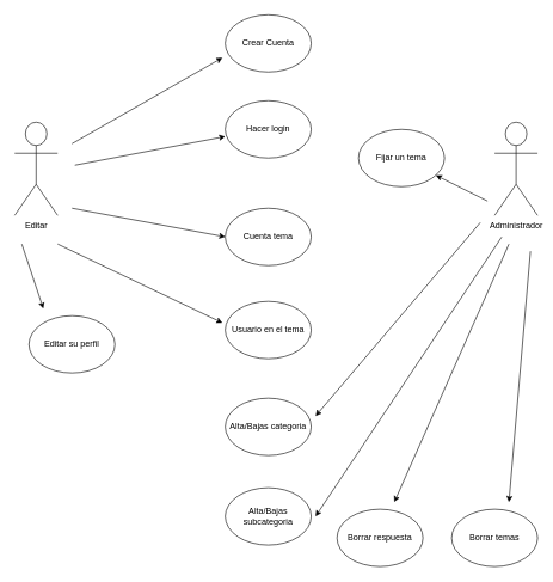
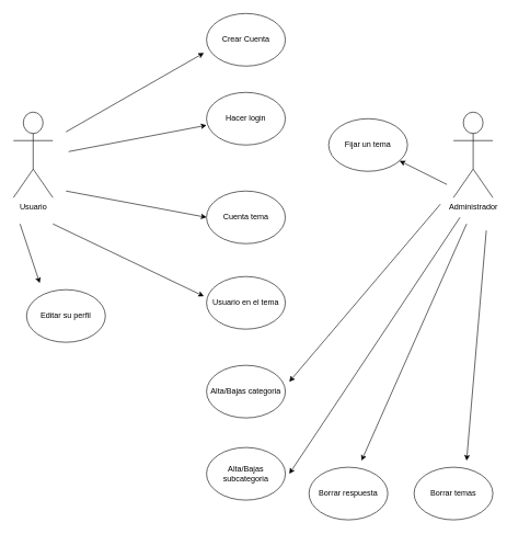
  <mxCell id="0" />
  <mxCell id="1" parent="0" />
- <mxCell id="2" value="Editar" style="shape=umlActor;verticalLabelPosition=bottom;verticalAlign=top;html=1;outlineConnect=0;" vertex="1" parent="1"><mxGeometry x="20" y="170" width="60" height="130" as="geometry" /></mxCell>
+ <mxCell id="2" value="Usuario" style="shape=umlActor;verticalLabelPosition=bottom;verticalAlign=top;html=1;outlineConnect=0;" vertex="1" parent="1"><mxGeometry x="20" y="170" width="60" height="130" as="geometry" /></mxCell>
  <mxCell id="3" value="Crear Cuenta" style="ellipse;whiteSpace=wrap;html=1;" vertex="1" parent="1"><mxGeometry x="314" y="20" width="120" height="80" as="geometry" /></mxCell>
  <mxCell id="4" value="Hacer login" style="ellipse;whiteSpace=wrap;html=1;" vertex="1" parent="1"><mxGeometry x="314" y="140" width="120" height="80" as="geometry" /></mxCell>
  <mxCell id="5" value="Cuenta tema" style="ellipse;whiteSpace=wrap;html=1;" vertex="1" parent="1"><mxGeometry x="314" y="290" width="120" height="80" as="geometry" /></mxCell>
  <mxCell id="6" value="Usuario en el tema" style="ellipse;whiteSpace=wrap;html=1;" vertex="1" parent="1"><mxGeometry x="314" y="420" width="120" height="80" as="geometry" /></mxCell>
  <mxCell id="7" value="Editar su perfil" style="ellipse;whiteSpace=wrap;html=1;" vertex="1" parent="1"><mxGeometry x="40" y="440" width="120" height="80" as="geometry" /></mxCell>
  <mxCell id="8" value="" style="endArrow=classic;html=1;rounded=0;" edge="1" parent="1"><mxGeometry width="50" height="50" relative="1" as="geometry"><mxPoint x="100" y="200" as="sourcePoint" /><mxPoint x="310" y="80" as="targetPoint" /></mxGeometry></mxCell>
  <mxCell id="9" value="" style="endArrow=classic;html=1;rounded=0;" edge="1" parent="1"><mxGeometry width="50" height="50" relative="1" as="geometry"><mxPoint x="104" y="230" as="sourcePoint" /><mxPoint x="314" y="190" as="targetPoint" /></mxGeometry></mxCell>
  <mxCell id="10" value="" style="endArrow=classic;html=1;rounded=0;" edge="1" parent="1"><mxGeometry width="50" height="50" relative="1" as="geometry"><mxPoint x="100" y="290" as="sourcePoint" /><mxPoint x="314" y="330" as="targetPoint" /></mxGeometry></mxCell>
  <mxCell id="11" value="" style="endArrow=classic;html=1;rounded=0;" edge="1" parent="1"><mxGeometry width="50" height="50" relative="1" as="geometry"><mxPoint x="80" y="340" as="sourcePoint" /><mxPoint x="310" y="450" as="targetPoint" /></mxGeometry></mxCell>
  <mxCell id="12" value="" style="endArrow=classic;html=1;rounded=0;" edge="1" parent="1"><mxGeometry width="50" height="50" relative="1" as="geometry"><mxPoint x="30" y="340" as="sourcePoint" /><mxPoint x="60" y="430" as="targetPoint" /></mxGeometry></mxCell>
  <mxCell id="13" value="Administrador" style="shape=umlActor;verticalLabelPosition=bottom;verticalAlign=top;html=1;outlineConnect=0;" vertex="1" parent="1"><mxGeometry x="690" y="170" width="60" height="130" as="geometry" /></mxCell>
  <mxCell id="14" value="Alta/Bajas categoria" style="ellipse;whiteSpace=wrap;html=1;" vertex="1" parent="1"><mxGeometry x="314" y="555" width="120" height="80" as="geometry" /></mxCell>
  <mxCell id="15" value="Alta/Bajas subcategoria" style="ellipse;whiteSpace=wrap;html=1;" vertex="1" parent="1"><mxGeometry x="314" y="680" width="120" height="80" as="geometry" /></mxCell>
  <mxCell id="16" value="" style="endArrow=classic;html=1;rounded=0;" edge="1" parent="1"><mxGeometry width="50" height="50" relative="1" as="geometry"><mxPoint x="670" y="310" as="sourcePoint" /><mxPoint x="440" y="580" as="targetPoint" /></mxGeometry></mxCell>
  <mxCell id="17" value="" style="endArrow=classic;html=1;rounded=0;" edge="1" parent="1"><mxGeometry width="50" height="50" relative="1" as="geometry"><mxPoint x="700" y="330" as="sourcePoint" /><mxPoint x="440" y="720" as="targetPoint" /></mxGeometry></mxCell>
  <mxCell id="18" value="Fijar un tema" style="ellipse;whiteSpace=wrap;html=1;" vertex="1" parent="1"><mxGeometry x="500" y="180" width="120" height="80" as="geometry" /></mxCell>
  <mxCell id="19" value="" style="endArrow=classic;html=1;rounded=0;" edge="1" parent="1" target="18"><mxGeometry width="50" height="50" relative="1" as="geometry"><mxPoint x="680" y="280" as="sourcePoint" /><mxPoint x="600" y="260" as="targetPoint" /></mxGeometry></mxCell>
  <mxCell id="20" value="Borrar respuesta" style="ellipse;whiteSpace=wrap;html=1;" vertex="1" parent="1"><mxGeometry x="470" y="710" width="120" height="80" as="geometry" /></mxCell>
  <mxCell id="21" value="Borrar temas" style="ellipse;whiteSpace=wrap;html=1;" vertex="1" parent="1"><mxGeometry x="630" y="710" width="120" height="80" as="geometry" /></mxCell>
  <mxCell id="22" value="" style="endArrow=classic;html=1;rounded=0;" edge="1" parent="1"><mxGeometry width="50" height="50" relative="1" as="geometry"><mxPoint x="710" y="340" as="sourcePoint" /><mxPoint x="550" y="700" as="targetPoint" /></mxGeometry></mxCell>
  <mxCell id="23" value="" style="endArrow=classic;html=1;rounded=0;" edge="1" parent="1"><mxGeometry width="50" height="50" relative="1" as="geometry"><mxPoint x="740" y="350" as="sourcePoint" /><mxPoint x="710" y="700" as="targetPoint" /></mxGeometry></mxCell>
